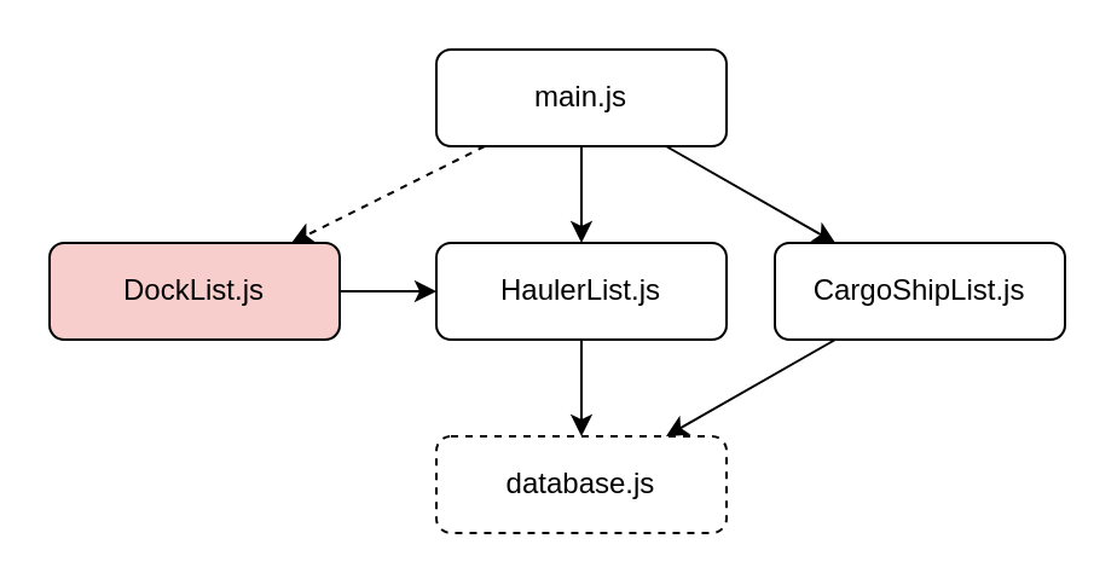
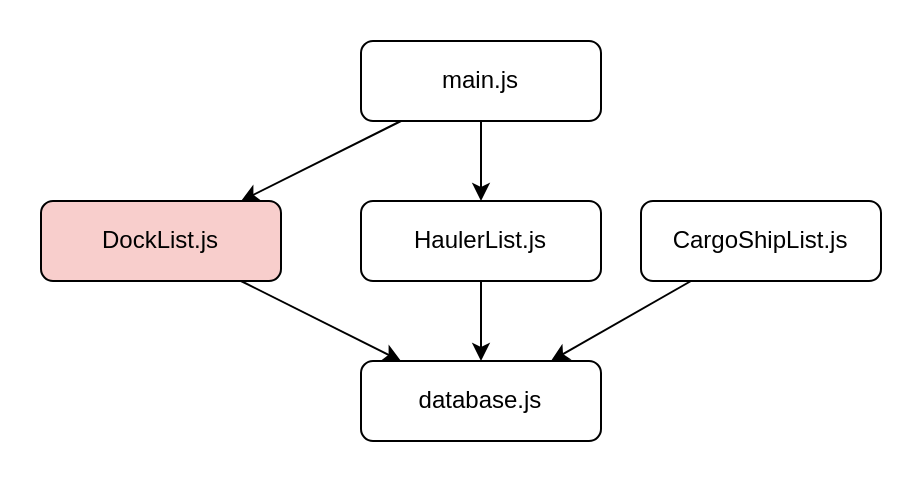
  <mxCell id="0" />
  <mxCell id="1" parent="0" />
  <mxCell id="2" value="CargoShipList.js" style="rounded=1;whiteSpace=wrap;html=1;" parent="1" vertex="1"><mxGeometry x="320" y="100" width="120" height="40" as="geometry" /></mxCell>
  <mxCell id="3" value="HaulerList.js" style="rounded=1;whiteSpace=wrap;html=1;" parent="1" vertex="1"><mxGeometry x="180" y="100" width="120" height="40" as="geometry" /></mxCell>
  <mxCell id="4" value="DockList.js" style="rounded=1;whiteSpace=wrap;html=1;fillColor=#f8cecc;" parent="1" vertex="1"><mxGeometry x="20" y="100" width="120" height="40" as="geometry" /></mxCell>
- <mxCell id="5" value="" style="edgeStyle=none;html=1;dashed=1;" parent="1" source="8" target="4" edge="1"><mxGeometry relative="1" as="geometry" /></mxCell>
+ <mxCell id="5" value="" style="edgeStyle=none;html=1;" parent="1" source="8" target="4" edge="1"><mxGeometry relative="1" as="geometry" /></mxCell>
  <mxCell id="6" value="" style="edgeStyle=none;html=1;" parent="1" source="8" target="3" edge="1"><mxGeometry relative="1" as="geometry" /></mxCell>
- <mxCell id="7" value="" style="edgeStyle=none;html=1;" parent="1" source="8" target="2" edge="1"><mxGeometry relative="1" as="geometry" /></mxCell>
  <mxCell id="8" value="main.js" style="rounded=1;whiteSpace=wrap;html=1;" parent="1" vertex="1"><mxGeometry x="180" y="20" width="120" height="40" as="geometry" /></mxCell>
- <mxCell id="9" value="" style="edgeStyle=none;html=1;" parent="1" source="4" target="3" edge="1"><mxGeometry relative="1" as="geometry" /></mxCell>
+ <mxCell id="9" value="" style="edgeStyle=none;html=1;" parent="1" source="4" target="12" edge="1"><mxGeometry relative="1" as="geometry" /></mxCell>
  <mxCell id="10" value="" style="edgeStyle=none;html=1;" parent="1" source="3" target="12" edge="1"><mxGeometry relative="1" as="geometry" /></mxCell>
  <mxCell id="11" value="" style="edgeStyle=none;html=1;" parent="1" source="2" target="12" edge="1"><mxGeometry relative="1" as="geometry" /></mxCell>
- <mxCell id="12" value="database.js" style="rounded=1;whiteSpace=wrap;html=1;dashed=1;" parent="1" vertex="1"><mxGeometry x="180" y="180" width="120" height="40" as="geometry" /></mxCell>
+ <mxCell id="12" value="database.js" style="rounded=1;whiteSpace=wrap;html=1;" parent="1" vertex="1"><mxGeometry x="180" y="180" width="120" height="40" as="geometry" /></mxCell>
